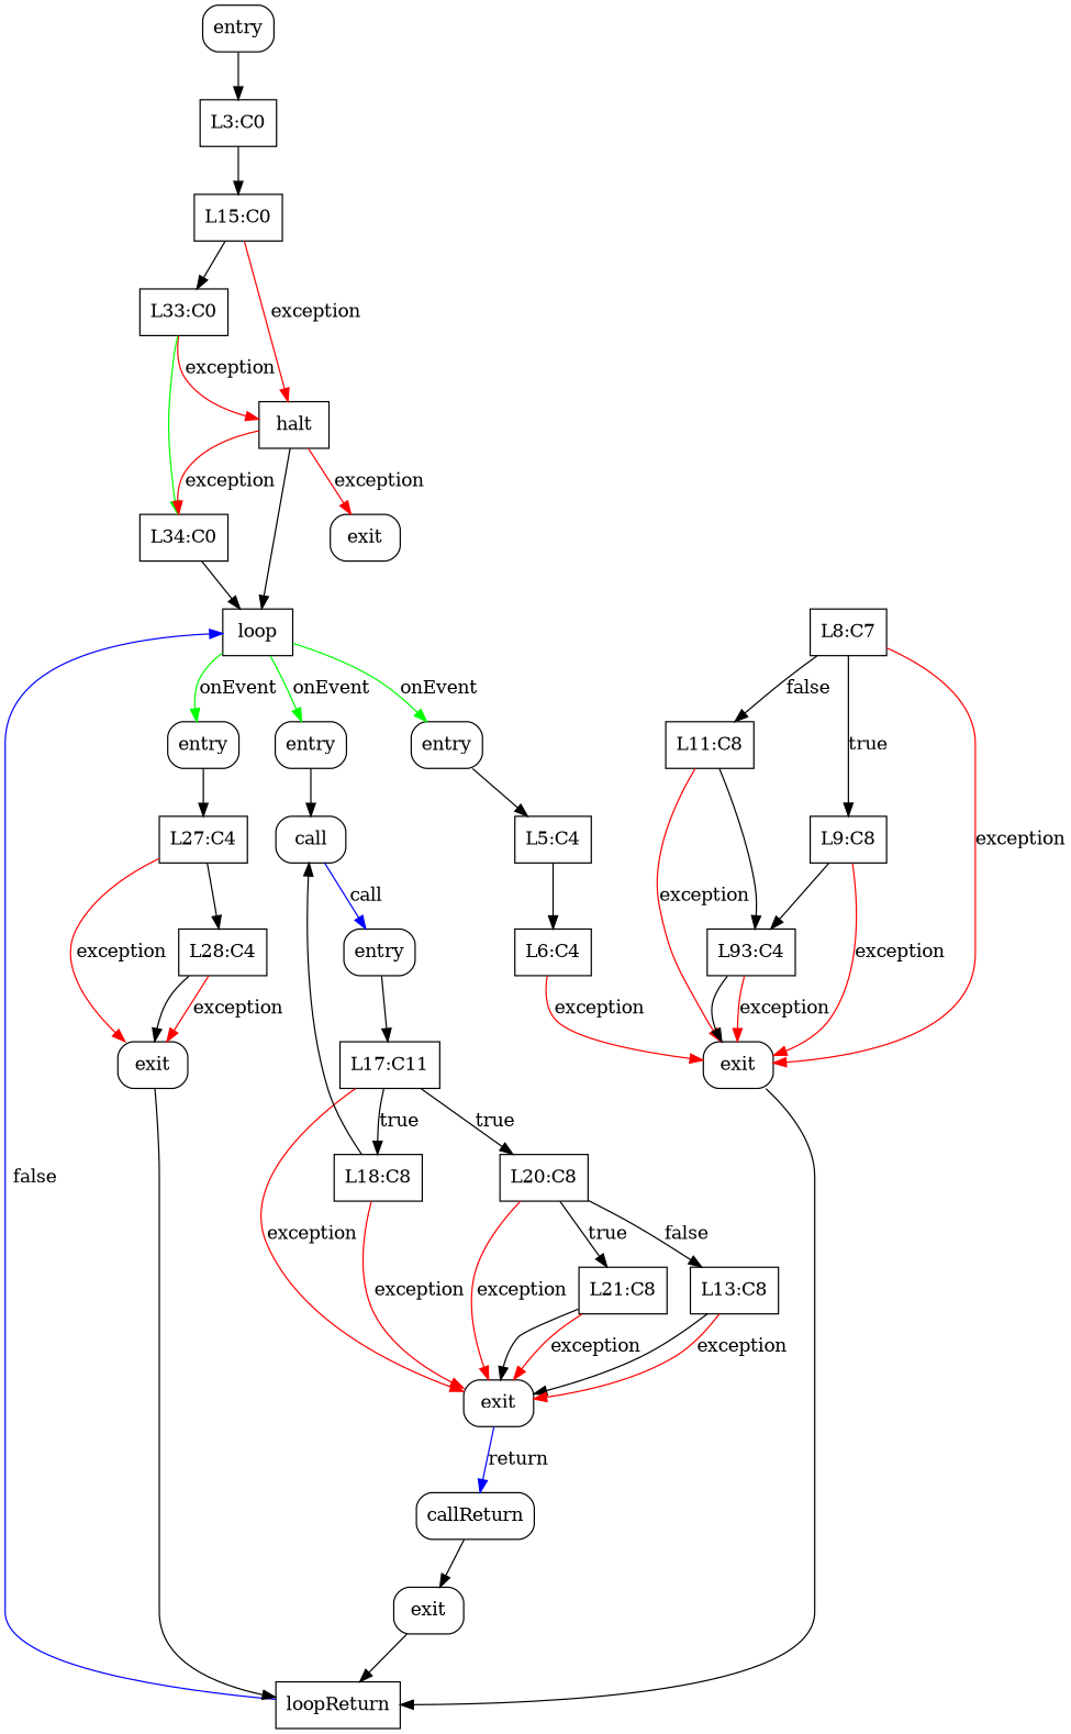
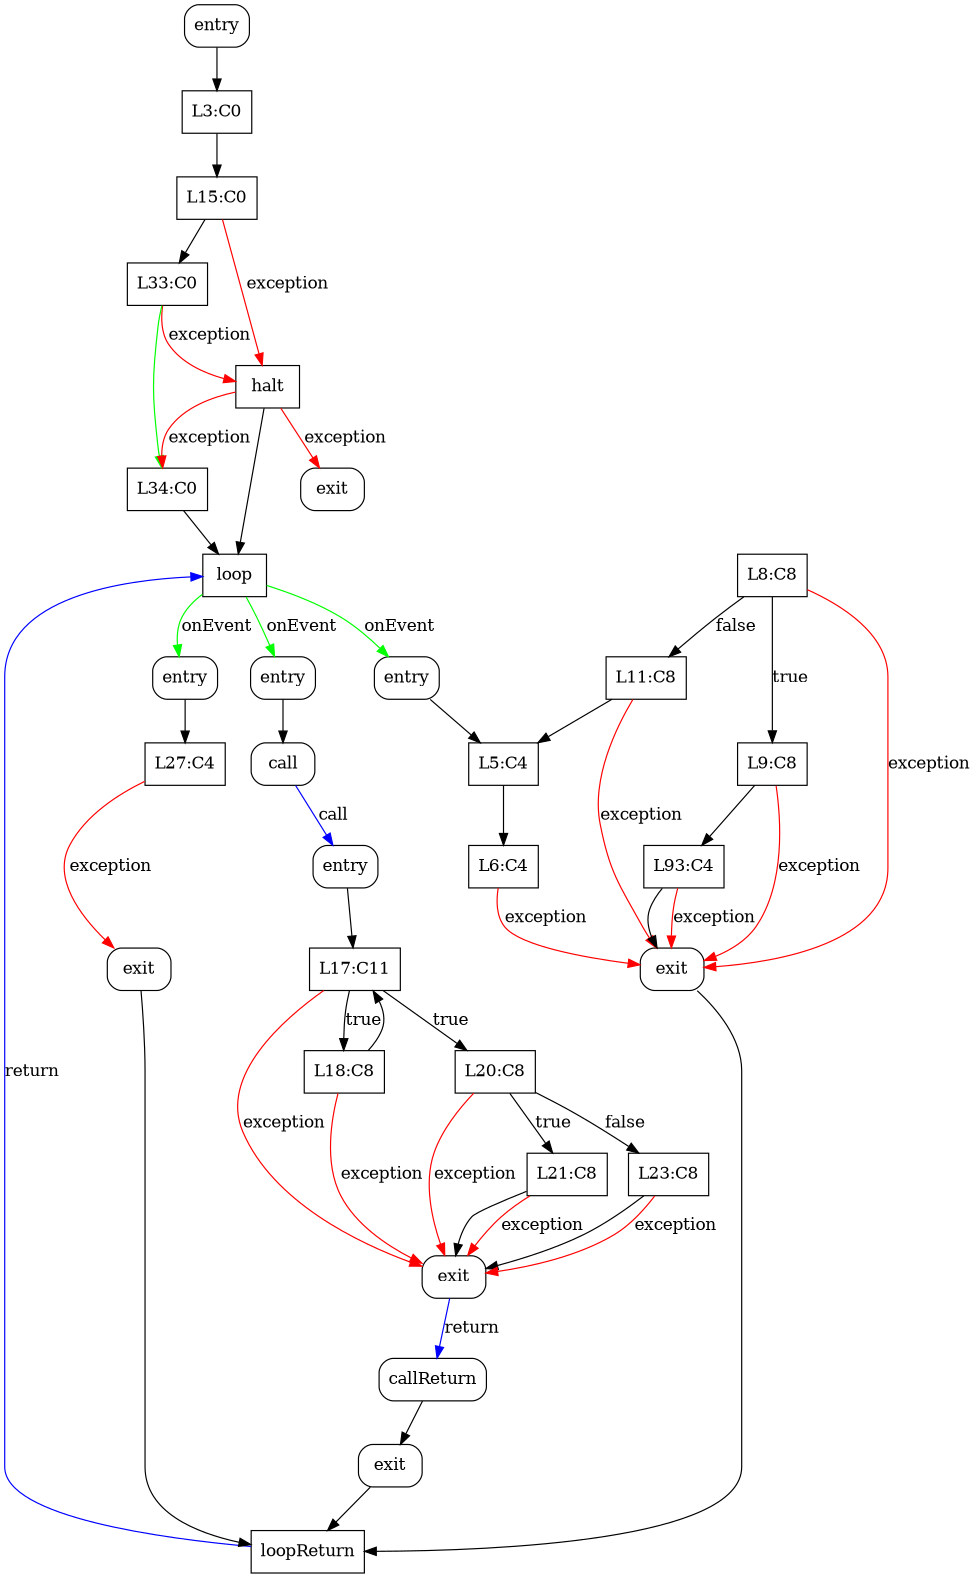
  digraph {
    node [shape=box]
    n1 [label=entry style=rounded]
    n2 [label="L3:C0"]
    n3 [label="L15:C0"]
    n4 [label="L33:C0"]
    n5 [label=halt]
    n6 [label="L34:C0"]
    n7 [label=loop]
    n8 [label=exit style=rounded]
    n9 [label=entry style=rounded]
    n10 [label=entry style=rounded]
    n11 [label=entry style=rounded]
    n12 [label="L5:C4"]
    n13 [label="L27:C4"]
    n14 [label=call style=rounded]
    n15 [label="L6:C4"]
    n16 [label=exit style=rounded]
-   n17 [label="L8:C7"]
+   n17 [label="L8:C8"]
    n18 [label="L9:C8"]
    n19 [label="L11:C8"]
    n20 [label=loopReturn]
    n21 [label="L93:C4"]
-   n22 [label="L28:C4"]
    n23 [label=exit style=rounded]
    n24 [label=entry style=rounded]
    n25 [label="L17:C11"]
    n26 [label="L18:C8"]
    n27 [label="L20:C8"]
    n28 [label=exit style=rounded]
    n29 [label="L21:C8"]
-   n30 [label="L13:C8"]
+   n30 [label="L23:C8"]
    n31 [label=callReturn style=rounded]
    n32 [label=exit style=rounded]
    n1 -> n2
    n2 -> n3
    n3 -> n4
    n3 -> n5 [color=red label=exception]
    n4 -> n5 [color=red label=exception]
    n4 -> n6 [color=green]
    n5 -> n6 [color=red label=exception]
    n5 -> n7
    n5 -> n8 [color=red label=exception]
    n6 -> n7
    n7 -> n9 [color=green label=onEvent]
    n7 -> n10 [color=green label=onEvent]
    n7 -> n11 [color=green label=onEvent]
    n9 -> n12
    n10 -> n13
    n11 -> n14
    n12 -> n15
-   n13 -> n22
    n13 -> n23 [color=red label=exception]
    n14 -> n24 [color=blue label=call]
    n15 -> n16 [color=red label=exception]
    n16 -> n20
    n17 -> n16 [color=red label=exception]
    n17 -> n18 [label=true]
    n17 -> n19 [label=false]
    n18 -> n16 [color=red label=exception]
    n18 -> n21
    n19 -> n16 [color=red label=exception]
-   n19 -> n21
-   n20 -> n7 [color=blue label=false]
+   n19 -> n12
+   n20 -> n7 [color=blue label=return]
    n21 -> n16
    n21 -> n16 [color=red label=exception]
-   n22 -> n23
-   n22 -> n23 [color=red label=exception]
    n23 -> n20
    n24 -> n25
    n25 -> n26 [label=true]
    n25 -> n27 [label=true]
    n25 -> n28 [color=red label=exception]
-   n26 -> n14
+   n26 -> n25
    n26 -> n28 [color=red label=exception]
    n27 -> n28 [color=red label=exception]
    n27 -> n29 [label=true]
    n27 -> n30 [label=false]
    n28 -> n31 [color=blue label=return]
    n29 -> n28
    n29 -> n28 [color=red label=exception]
    n30 -> n28
    n30 -> n28 [color=red label=exception]
    n31 -> n32
    n32 -> n20
  }
